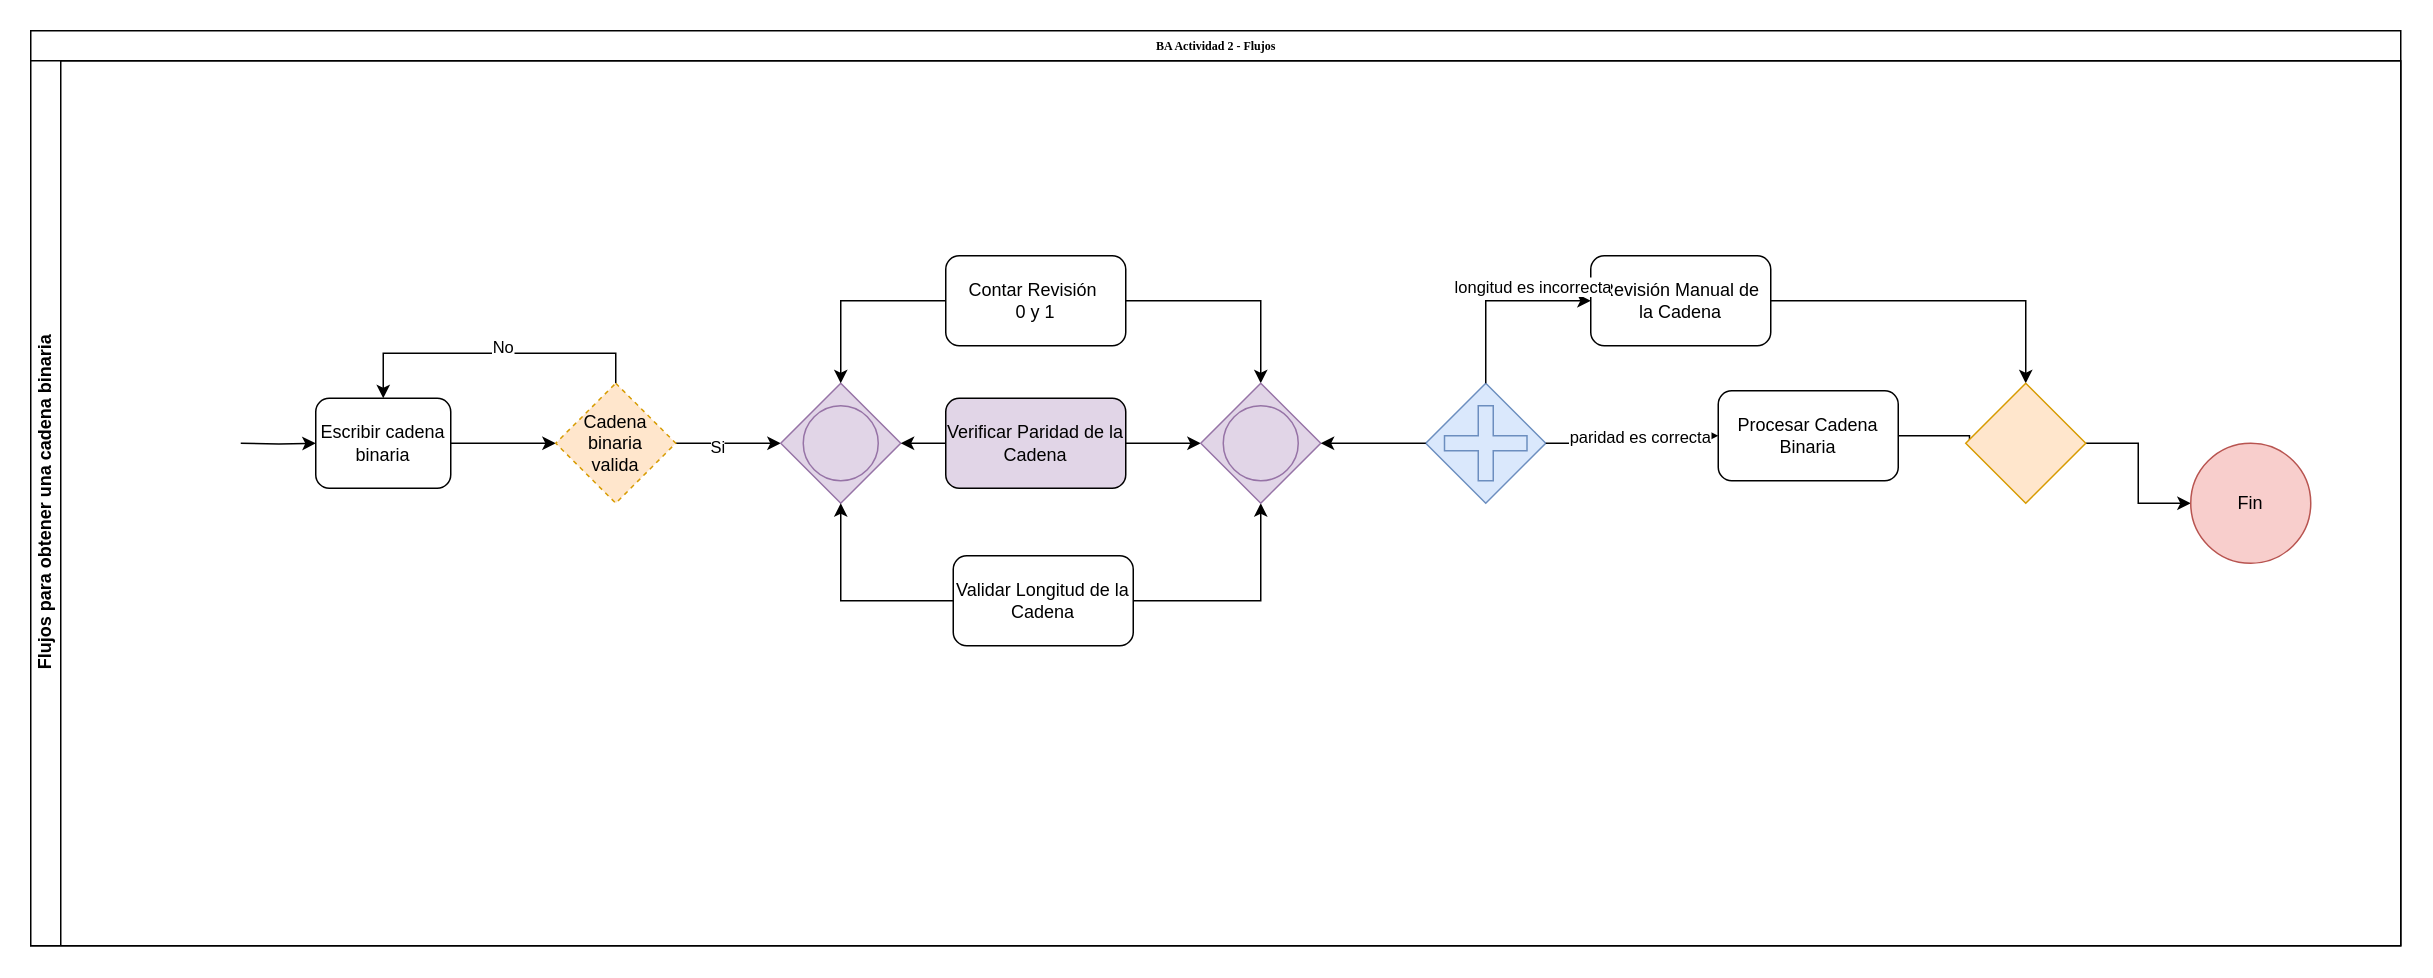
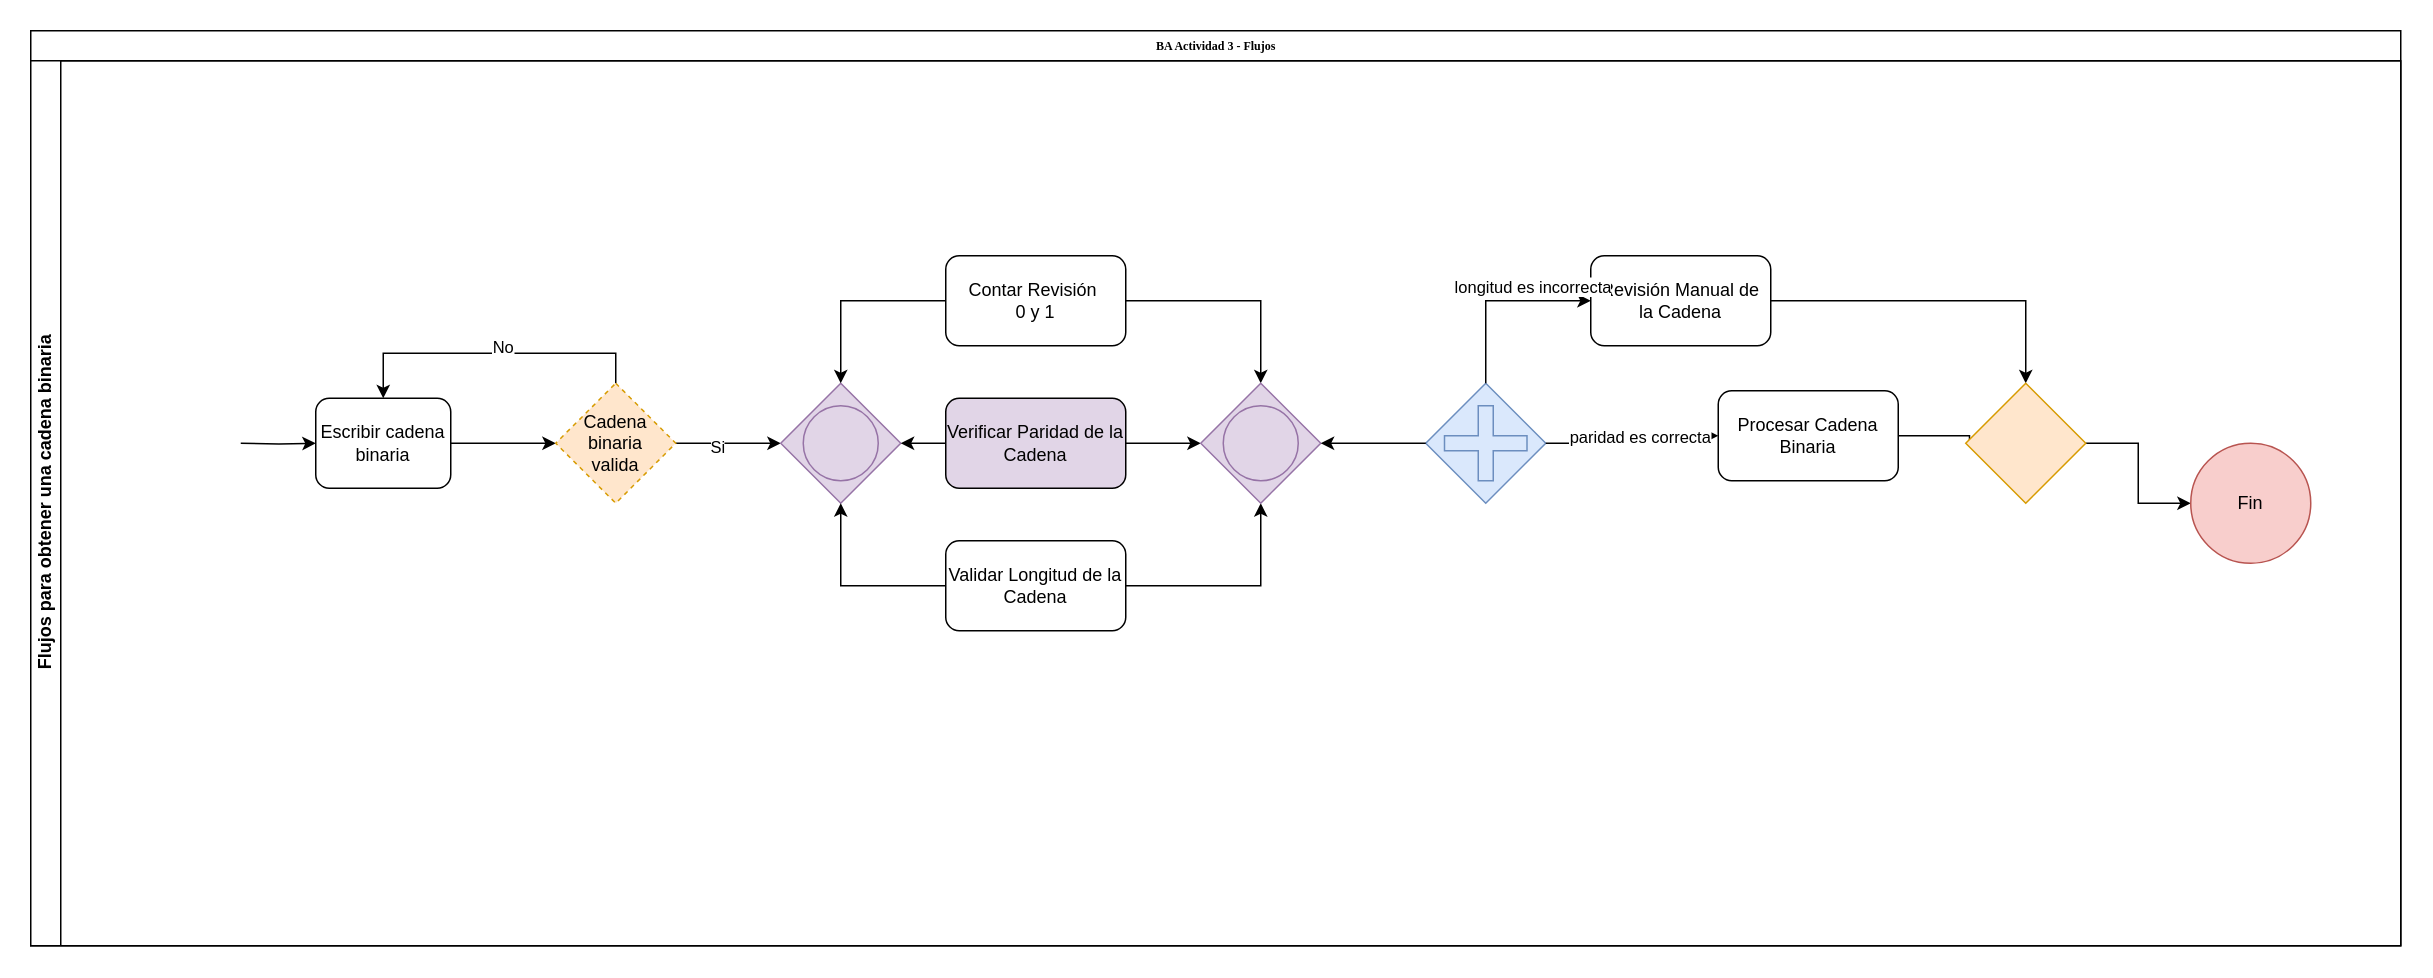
  <mxCell id="0" />
  <mxCell id="1" parent="0" />
- <mxCell id="2" value="BA Actividad 2 - Flujos" style="swimlane;html=1;childLayout=stackLayout;horizontal=1;startSize=20;horizontalStack=0;rounded=0;shadow=0;labelBackgroundColor=none;strokeWidth=1;fontFamily=Verdana;fontSize=8;align=center;" vertex="1" parent="1"><mxGeometry x="20" y="20" width="1580" height="610" as="geometry" /></mxCell>
+ <mxCell id="2" value="BA Actividad 3 - Flujos" style="swimlane;html=1;childLayout=stackLayout;horizontal=1;startSize=20;horizontalStack=0;rounded=0;shadow=0;labelBackgroundColor=none;strokeWidth=1;fontFamily=Verdana;fontSize=8;align=center;" vertex="1" parent="1"><mxGeometry x="20" y="20" width="1580" height="610" as="geometry" /></mxCell>
  <mxCell id="3" value="Flujos para obtener una cadena binaria" style="swimlane;html=1;startSize=20;horizontal=0;" vertex="1" parent="2"><mxGeometry y="20" width="1580" height="590" as="geometry" /></mxCell>
  <mxCell id="4" value="" style="edgeStyle=orthogonalEdgeStyle;rounded=0;orthogonalLoop=1;jettySize=auto;html=1;" edge="1" parent="3" target="6"><mxGeometry relative="1" as="geometry"><mxPoint x="140" y="255" as="sourcePoint" /></mxGeometry></mxCell>
  <mxCell id="5" value="" style="edgeStyle=orthogonalEdgeStyle;rounded=0;orthogonalLoop=1;jettySize=auto;html=1;" edge="1" parent="3" source="6" target="11"><mxGeometry relative="1" as="geometry" /></mxCell>
  <mxCell id="6" value="Escribir cadena binaria" style="rounded=1;whiteSpace=wrap;html=1;" vertex="1" parent="3"><mxGeometry x="190" y="225" width="90" height="60" as="geometry" /></mxCell>
  <mxCell id="7" value="" style="edgeStyle=orthogonalEdgeStyle;rounded=0;orthogonalLoop=1;jettySize=auto;html=1;" edge="1" parent="3" source="11" target="13"><mxGeometry relative="1" as="geometry"><mxPoint x="520" y="260" as="targetPoint" /></mxGeometry></mxCell>
  <mxCell id="8" value="Si" style="edgeLabel;html=1;align=center;verticalAlign=middle;resizable=0;points=[];" vertex="1" connectable="0" parent="7"><mxGeometry x="-0.237" y="-2" relative="1" as="geometry"><mxPoint as="offset" /></mxGeometry></mxCell>
  <mxCell id="9" style="edgeStyle=orthogonalEdgeStyle;rounded=0;orthogonalLoop=1;jettySize=auto;html=1;exitX=0.5;exitY=0;exitDx=0;exitDy=0;entryX=0.5;entryY=0;entryDx=0;entryDy=0;" edge="1" parent="3" source="11" target="6"><mxGeometry relative="1" as="geometry" /></mxCell>
  <mxCell id="10" value="No" style="edgeLabel;html=1;align=center;verticalAlign=middle;resizable=0;points=[];" vertex="1" connectable="0" parent="9"><mxGeometry x="-0.068" y="-5" relative="1" as="geometry"><mxPoint as="offset" /></mxGeometry></mxCell>
  <mxCell id="11" value="Cadena binaria&lt;div&gt;valida&lt;/div&gt;" style="rhombus;whiteSpace=wrap;html=1;fillColor=#ffe6cc;strokeColor=#d79b00;dashed=1;" vertex="1" parent="3"><mxGeometry x="350" y="215" width="80" height="80" as="geometry" /></mxCell>
  <mxCell id="12" value="" style="group" vertex="1" connectable="0" parent="3"><mxGeometry x="500" y="215" width="80" height="80" as="geometry" /></mxCell>
  <mxCell id="13" value="" style="rhombus;whiteSpace=wrap;html=1;rounded=0;fillColor=#e1d5e7;strokeColor=#9673a6;" vertex="1" parent="12"><mxGeometry width="80" height="80" as="geometry" /></mxCell>
  <mxCell id="14" value="" style="ellipse;whiteSpace=wrap;html=1;aspect=fixed;fillColor=#e1d5e7;strokeColor=#9673a6;" vertex="1" parent="12"><mxGeometry x="15" y="15" width="50" height="50" as="geometry" /></mxCell>
  <mxCell id="15" style="edgeStyle=orthogonalEdgeStyle;rounded=0;orthogonalLoop=1;jettySize=auto;html=1;exitX=0;exitY=0.5;exitDx=0;exitDy=0;entryX=0.5;entryY=0;entryDx=0;entryDy=0;" edge="1" parent="3" source="17" target="13"><mxGeometry relative="1" as="geometry" /></mxCell>
  <mxCell id="16" style="edgeStyle=orthogonalEdgeStyle;rounded=0;orthogonalLoop=1;jettySize=auto;html=1;exitX=1;exitY=0.5;exitDx=0;exitDy=0;entryX=0.5;entryY=0;entryDx=0;entryDy=0;" edge="1" parent="3" source="17" target="25"><mxGeometry relative="1" as="geometry" /></mxCell>
  <mxCell id="17" value="Contar Revisión&amp;nbsp;&lt;div&gt;0 y 1&lt;/div&gt;" style="rounded=1;whiteSpace=wrap;html=1;" vertex="1" parent="3"><mxGeometry x="610" y="130" width="120" height="60" as="geometry" /></mxCell>
  <mxCell id="18" style="edgeStyle=orthogonalEdgeStyle;rounded=0;orthogonalLoop=1;jettySize=auto;html=1;exitX=0;exitY=0.5;exitDx=0;exitDy=0;entryX=0.5;entryY=1;entryDx=0;entryDy=0;" edge="1" parent="3" source="20" target="13"><mxGeometry relative="1" as="geometry" /></mxCell>
  <mxCell id="19" style="edgeStyle=orthogonalEdgeStyle;rounded=0;orthogonalLoop=1;jettySize=auto;html=1;exitX=1;exitY=0.5;exitDx=0;exitDy=0;" edge="1" parent="3" source="20" target="25"><mxGeometry relative="1" as="geometry" /></mxCell>
- <mxCell id="20" value="Validar Longitud de la Cadena" style="rounded=1;whiteSpace=wrap;html=1;" vertex="1" parent="3"><mxGeometry x="615" y="330" width="120" height="60" as="geometry" /></mxCell>
+ <mxCell id="20" value="Validar Longitud de la Cadena" style="rounded=1;whiteSpace=wrap;html=1;" vertex="1" parent="3"><mxGeometry x="610" y="320" width="120" height="60" as="geometry" /></mxCell>
  <mxCell id="21" style="edgeStyle=orthogonalEdgeStyle;rounded=0;orthogonalLoop=1;jettySize=auto;html=1;exitX=0;exitY=0.5;exitDx=0;exitDy=0;entryX=1;entryY=0.5;entryDx=0;entryDy=0;" edge="1" parent="3" source="23" target="13"><mxGeometry relative="1" as="geometry" /></mxCell>
  <mxCell id="22" style="edgeStyle=orthogonalEdgeStyle;rounded=0;orthogonalLoop=1;jettySize=auto;html=1;exitX=1;exitY=0.5;exitDx=0;exitDy=0;entryX=0;entryY=0.5;entryDx=0;entryDy=0;" edge="1" parent="3" source="23" target="25"><mxGeometry relative="1" as="geometry" /></mxCell>
  <mxCell id="23" value="Verificar Paridad de la Cadena" style="rounded=1;whiteSpace=wrap;html=1;fillColor=#e1d5e7;" vertex="1" parent="3"><mxGeometry x="610" y="225" width="120" height="60" as="geometry" /></mxCell>
  <mxCell id="24" value="" style="group" vertex="1" connectable="0" parent="3"><mxGeometry x="780" y="215" width="80" height="80" as="geometry" /></mxCell>
  <mxCell id="25" value="" style="rhombus;whiteSpace=wrap;html=1;rounded=0;fillColor=#e1d5e7;strokeColor=#9673a6;" vertex="1" parent="24"><mxGeometry width="80" height="80" as="geometry" /></mxCell>
  <mxCell id="26" value="" style="ellipse;whiteSpace=wrap;html=1;aspect=fixed;fillColor=#e1d5e7;strokeColor=#9673a6;" vertex="1" parent="24"><mxGeometry x="15" y="15" width="50" height="50" as="geometry" /></mxCell>
  <mxCell id="27" value="" style="group" vertex="1" connectable="0" parent="3"><mxGeometry x="930" y="215" width="80" height="80" as="geometry" /></mxCell>
  <mxCell id="28" value="" style="rhombus;whiteSpace=wrap;html=1;fillColor=#dae8fc;strokeColor=#6c8ebf;" vertex="1" parent="27"><mxGeometry width="80" height="80" as="geometry" /></mxCell>
  <mxCell id="29" value="" style="shape=cross;whiteSpace=wrap;html=1;fillColor=#dae8fc;strokeColor=#6c8ebf;" vertex="1" parent="27"><mxGeometry x="12.5" y="15" width="55" height="50" as="geometry" /></mxCell>
  <mxCell id="30" style="edgeStyle=orthogonalEdgeStyle;rounded=0;orthogonalLoop=1;jettySize=auto;html=1;exitX=0;exitY=0.5;exitDx=0;exitDy=0;entryX=1;entryY=0.5;entryDx=0;entryDy=0;" edge="1" parent="3" source="28" target="25"><mxGeometry relative="1" as="geometry" /></mxCell>
  <mxCell id="31" value="" style="edgeStyle=orthogonalEdgeStyle;rounded=0;orthogonalLoop=1;jettySize=auto;html=1;entryX=0.5;entryY=0;entryDx=0;entryDy=0;" edge="1" parent="3" source="32" target="40"><mxGeometry relative="1" as="geometry"><mxPoint x="1310" y="160" as="targetPoint" /></mxGeometry></mxCell>
  <mxCell id="32" value="Revisión Manual de la Cadena" style="rounded=1;whiteSpace=wrap;html=1;" vertex="1" parent="3"><mxGeometry x="1040" y="130" width="120" height="60" as="geometry" /></mxCell>
  <mxCell id="33" value="" style="edgeStyle=orthogonalEdgeStyle;rounded=0;orthogonalLoop=1;jettySize=auto;html=1;" edge="1" parent="3" source="34"><mxGeometry relative="1" as="geometry"><mxPoint x="1340" y="255" as="targetPoint" /></mxGeometry></mxCell>
  <mxCell id="34" value="Procesar Cadena Binaria" style="rounded=1;whiteSpace=wrap;html=1;" vertex="1" parent="3"><mxGeometry x="1125" y="220" width="120" height="60" as="geometry" /></mxCell>
  <mxCell id="35" style="edgeStyle=orthogonalEdgeStyle;rounded=0;orthogonalLoop=1;jettySize=auto;html=1;exitX=0.5;exitY=0;exitDx=0;exitDy=0;entryX=0;entryY=0.5;entryDx=0;entryDy=0;" edge="1" parent="3" source="28" target="32"><mxGeometry relative="1" as="geometry" /></mxCell>
  <mxCell id="36" value="&amp;nbsp;longitud es incorrecta" style="edgeLabel;html=1;align=center;verticalAlign=middle;resizable=0;points=[];" vertex="1" connectable="0" parent="35"><mxGeometry x="0.033" y="2" relative="1" as="geometry"><mxPoint x="19" y="-8" as="offset" /></mxGeometry></mxCell>
  <mxCell id="37" style="edgeStyle=orthogonalEdgeStyle;rounded=0;orthogonalLoop=1;jettySize=auto;html=1;exitX=1;exitY=0.5;exitDx=0;exitDy=0;entryX=0;entryY=0.5;entryDx=0;entryDy=0;" edge="1" parent="3" source="28" target="34"><mxGeometry relative="1" as="geometry" /></mxCell>
  <mxCell id="38" value="paridad es correcta" style="edgeLabel;html=1;align=center;verticalAlign=middle;resizable=0;points=[];" vertex="1" connectable="0" parent="37"><mxGeometry x="-0.386" y="1" relative="1" as="geometry"><mxPoint x="25" y="-4" as="offset" /></mxGeometry></mxCell>
  <mxCell id="39" value="" style="edgeStyle=orthogonalEdgeStyle;rounded=0;orthogonalLoop=1;jettySize=auto;html=1;" edge="1" parent="3" source="40" target="41"><mxGeometry relative="1" as="geometry" /></mxCell>
  <mxCell id="40" value="" style="rhombus;whiteSpace=wrap;html=1;fillColor=#ffe6cc;strokeColor=#d79b00;" vertex="1" parent="3"><mxGeometry x="1290" y="215" width="80" height="80" as="geometry" /></mxCell>
  <mxCell id="41" value="Fin" style="ellipse;whiteSpace=wrap;html=1;fillColor=#f8cecc;strokeColor=#b85450;" vertex="1" parent="3"><mxGeometry x="1440" y="255" width="80" height="80" as="geometry" /></mxCell>
